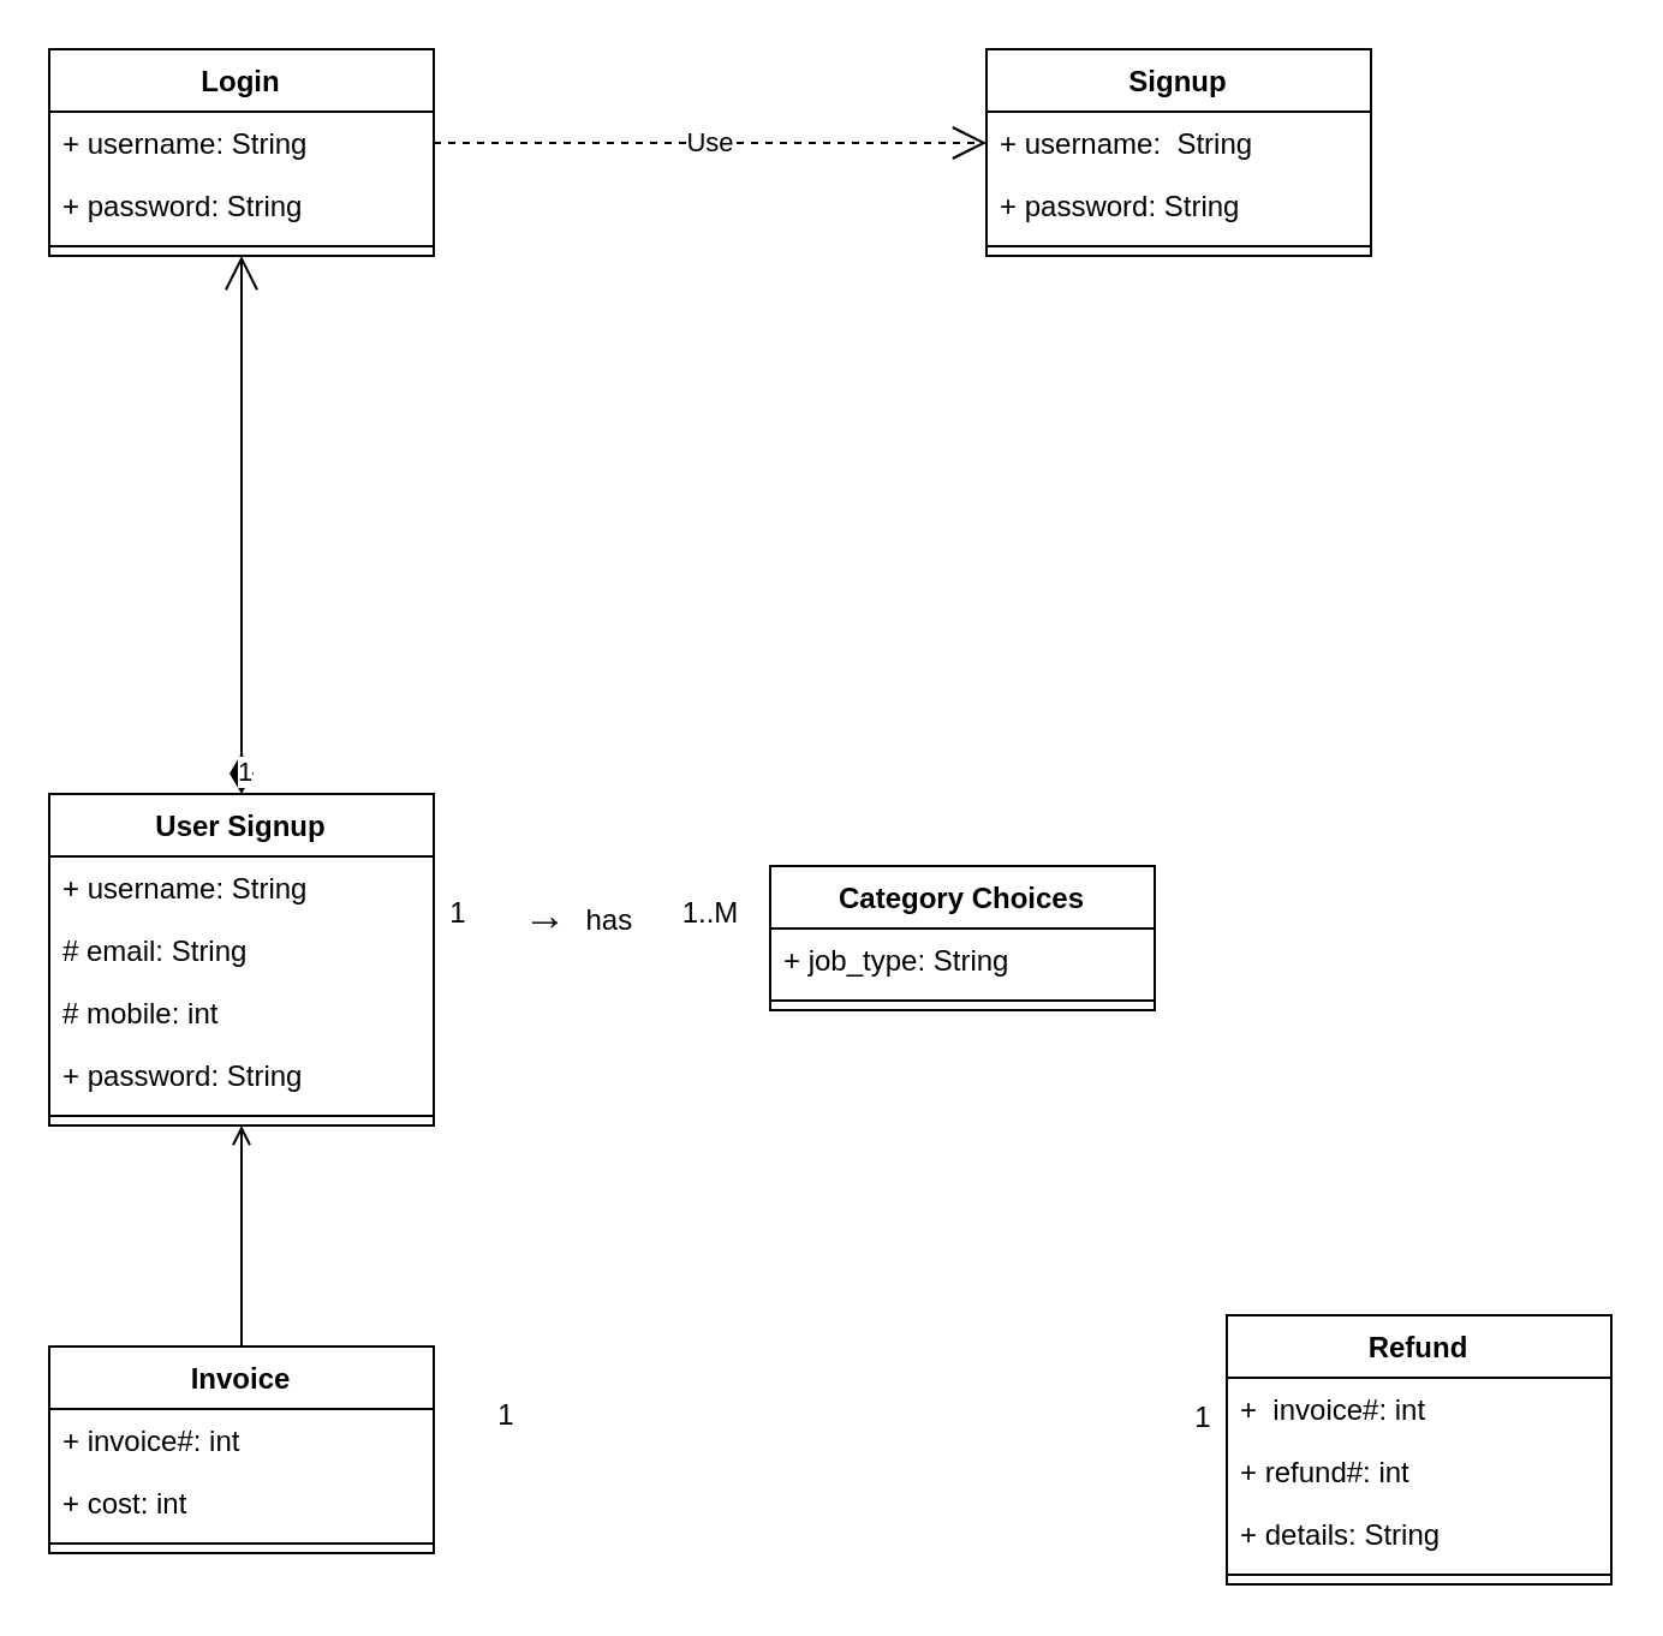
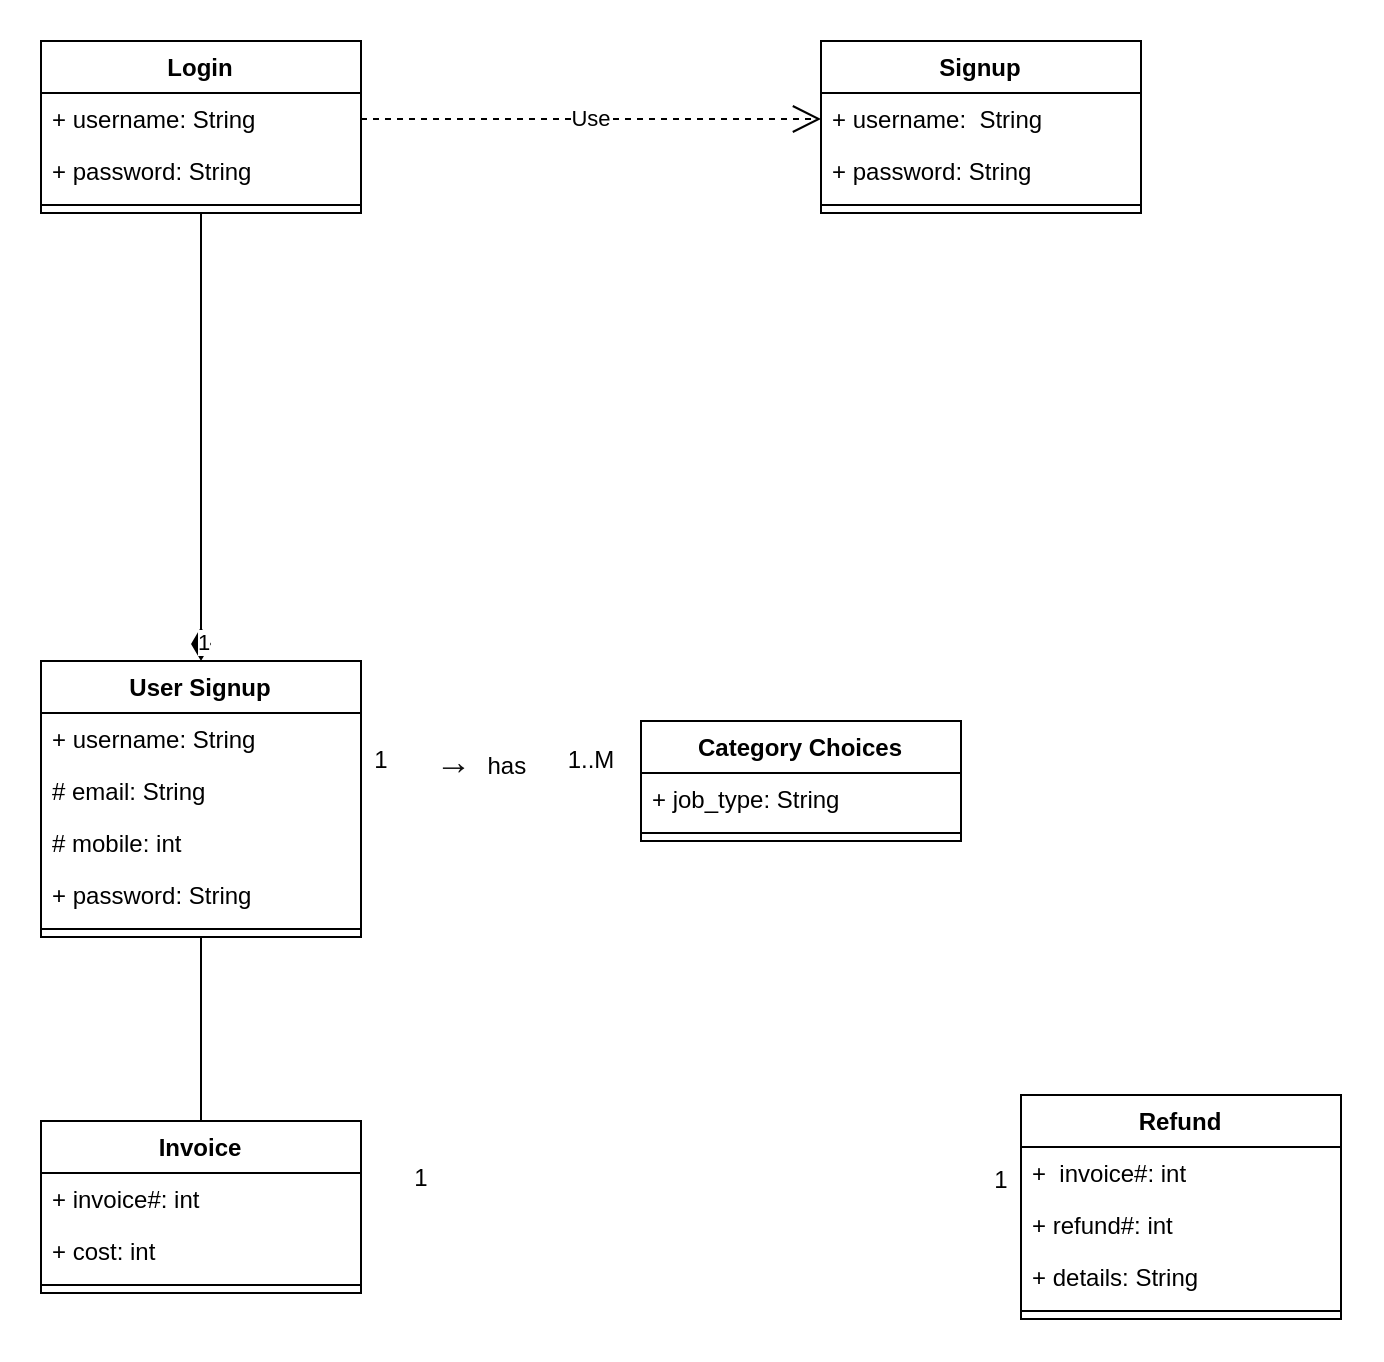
  <mxCell id="0" />
  <mxCell id="1" parent="0" />
  <mxCell id="2" value="Login" style="swimlane;fontStyle=1;align=center;verticalAlign=top;childLayout=stackLayout;horizontal=1;startSize=26;horizontalStack=0;resizeParent=1;resizeParentMax=0;resizeLast=0;collapsible=1;marginBottom=0;" vertex="1" parent="1"><mxGeometry x="20" y="20" width="160" height="86" as="geometry" /></mxCell>
  <mxCell id="3" value="+ username: String" style="text;strokeColor=none;fillColor=none;align=left;verticalAlign=top;spacingLeft=4;spacingRight=4;overflow=hidden;rotatable=0;points=[[0,0.5],[1,0.5]];portConstraint=eastwest;" vertex="1" parent="2"><mxGeometry y="26" width="160" height="26" as="geometry" /></mxCell>
  <mxCell id="4" value="+ password: String" style="text;strokeColor=none;fillColor=none;align=left;verticalAlign=top;spacingLeft=4;spacingRight=4;overflow=hidden;rotatable=0;points=[[0,0.5],[1,0.5]];portConstraint=eastwest;" vertex="1" parent="2"><mxGeometry y="52" width="160" height="26" as="geometry" /></mxCell>
  <mxCell id="5" value="" style="line;strokeWidth=1;fillColor=none;align=left;verticalAlign=middle;spacingTop=-1;spacingLeft=3;spacingRight=3;rotatable=0;labelPosition=right;points=[];portConstraint=eastwest;strokeColor=inherit;" vertex="1" parent="2"><mxGeometry y="78" width="160" height="8" as="geometry" /></mxCell>
  <mxCell id="6" value="Signup" style="swimlane;fontStyle=1;align=center;verticalAlign=top;childLayout=stackLayout;horizontal=1;startSize=26;horizontalStack=0;resizeParent=1;resizeParentMax=0;resizeLast=0;collapsible=1;marginBottom=0;" vertex="1" parent="1"><mxGeometry x="410" y="20" width="160" height="86" as="geometry" /></mxCell>
  <mxCell id="7" value="+ username:  String" style="text;strokeColor=none;fillColor=none;align=left;verticalAlign=top;spacingLeft=4;spacingRight=4;overflow=hidden;rotatable=0;points=[[0,0.5],[1,0.5]];portConstraint=eastwest;" vertex="1" parent="6"><mxGeometry y="26" width="160" height="26" as="geometry" /></mxCell>
  <mxCell id="8" value="+ password: String" style="text;strokeColor=none;fillColor=none;align=left;verticalAlign=top;spacingLeft=4;spacingRight=4;overflow=hidden;rotatable=0;points=[[0,0.5],[1,0.5]];portConstraint=eastwest;" vertex="1" parent="6"><mxGeometry y="52" width="160" height="26" as="geometry" /></mxCell>
  <mxCell id="9" value="" style="line;strokeWidth=1;fillColor=none;align=left;verticalAlign=middle;spacingTop=-1;spacingLeft=3;spacingRight=3;rotatable=0;labelPosition=right;points=[];portConstraint=eastwest;strokeColor=inherit;" vertex="1" parent="6"><mxGeometry y="78" width="160" height="8" as="geometry" /></mxCell>
  <mxCell id="10" value="Invoice" style="swimlane;fontStyle=1;align=center;verticalAlign=top;childLayout=stackLayout;horizontal=1;startSize=26;horizontalStack=0;resizeParent=1;resizeParentMax=0;resizeLast=0;collapsible=1;marginBottom=0;" vertex="1" parent="1"><mxGeometry x="20" y="560" width="160" height="86" as="geometry" /></mxCell>
  <mxCell id="11" value="+ invoice#: int" style="text;strokeColor=none;fillColor=none;align=left;verticalAlign=top;spacingLeft=4;spacingRight=4;overflow=hidden;rotatable=0;points=[[0,0.5],[1,0.5]];portConstraint=eastwest;" vertex="1" parent="10"><mxGeometry y="26" width="160" height="26" as="geometry" /></mxCell>
  <mxCell id="12" value="+ cost: int" style="text;strokeColor=none;fillColor=none;align=left;verticalAlign=top;spacingLeft=4;spacingRight=4;overflow=hidden;rotatable=0;points=[[0,0.5],[1,0.5]];portConstraint=eastwest;" vertex="1" parent="10"><mxGeometry y="52" width="160" height="26" as="geometry" /></mxCell>
  <mxCell id="13" value="" style="line;strokeWidth=1;fillColor=none;align=left;verticalAlign=middle;spacingTop=-1;spacingLeft=3;spacingRight=3;rotatable=0;labelPosition=right;points=[];portConstraint=eastwest;strokeColor=inherit;" vertex="1" parent="10"><mxGeometry y="78" width="160" height="8" as="geometry" /></mxCell>
  <mxCell id="14" value="Refund" style="swimlane;fontStyle=1;align=center;verticalAlign=top;childLayout=stackLayout;horizontal=1;startSize=26;horizontalStack=0;resizeParent=1;resizeParentMax=0;resizeLast=0;collapsible=1;marginBottom=0;" vertex="1" parent="1"><mxGeometry x="510" y="547" width="160" height="112" as="geometry" /></mxCell>
  <mxCell id="15" value="+  invoice#: int" style="text;strokeColor=none;fillColor=none;align=left;verticalAlign=top;spacingLeft=4;spacingRight=4;overflow=hidden;rotatable=0;points=[[0,0.5],[1,0.5]];portConstraint=eastwest;" vertex="1" parent="14"><mxGeometry y="26" width="160" height="26" as="geometry" /></mxCell>
  <mxCell id="16" value="+ refund#: int" style="text;strokeColor=none;fillColor=none;align=left;verticalAlign=top;spacingLeft=4;spacingRight=4;overflow=hidden;rotatable=0;points=[[0,0.5],[1,0.5]];portConstraint=eastwest;" vertex="1" parent="14"><mxGeometry y="52" width="160" height="26" as="geometry" /></mxCell>
  <mxCell id="17" value="+ details: String" style="text;strokeColor=none;fillColor=none;align=left;verticalAlign=top;spacingLeft=4;spacingRight=4;overflow=hidden;rotatable=0;points=[[0,0.5],[1,0.5]];portConstraint=eastwest;" vertex="1" parent="14"><mxGeometry y="78" width="160" height="26" as="geometry" /></mxCell>
  <mxCell id="18" value="" style="line;strokeWidth=1;fillColor=none;align=left;verticalAlign=middle;spacingTop=-1;spacingLeft=3;spacingRight=3;rotatable=0;labelPosition=right;points=[];portConstraint=eastwest;strokeColor=inherit;" vertex="1" parent="14"><mxGeometry y="104" width="160" height="8" as="geometry" /></mxCell>
  <mxCell id="19" value="User Signup" style="swimlane;fontStyle=1;align=center;verticalAlign=top;childLayout=stackLayout;horizontal=1;startSize=26;horizontalStack=0;resizeParent=1;resizeParentMax=0;resizeLast=0;collapsible=1;marginBottom=0;" vertex="1" parent="1"><mxGeometry x="20" y="330" width="160" height="138" as="geometry" /></mxCell>
  <mxCell id="20" value="+ username: String" style="text;strokeColor=none;fillColor=none;align=left;verticalAlign=top;spacingLeft=4;spacingRight=4;overflow=hidden;rotatable=0;points=[[0,0.5],[1,0.5]];portConstraint=eastwest;" vertex="1" parent="19"><mxGeometry y="26" width="160" height="26" as="geometry" /></mxCell>
  <mxCell id="21" value="# email: String" style="text;strokeColor=none;fillColor=none;align=left;verticalAlign=top;spacingLeft=4;spacingRight=4;overflow=hidden;rotatable=0;points=[[0,0.5],[1,0.5]];portConstraint=eastwest;" vertex="1" parent="19"><mxGeometry y="52" width="160" height="26" as="geometry" /></mxCell>
  <mxCell id="22" value="# mobile: int" style="text;strokeColor=none;fillColor=none;align=left;verticalAlign=top;spacingLeft=4;spacingRight=4;overflow=hidden;rotatable=0;points=[[0,0.5],[1,0.5]];portConstraint=eastwest;" vertex="1" parent="19"><mxGeometry y="78" width="160" height="26" as="geometry" /></mxCell>
  <mxCell id="23" value="+ password: String" style="text;strokeColor=none;fillColor=none;align=left;verticalAlign=top;spacingLeft=4;spacingRight=4;overflow=hidden;rotatable=0;points=[[0,0.5],[1,0.5]];portConstraint=eastwest;" vertex="1" parent="19"><mxGeometry y="104" width="160" height="26" as="geometry" /></mxCell>
  <mxCell id="24" value="" style="line;strokeWidth=1;fillColor=none;align=left;verticalAlign=middle;spacingTop=-1;spacingLeft=3;spacingRight=3;rotatable=0;labelPosition=right;points=[];portConstraint=eastwest;strokeColor=inherit;" vertex="1" parent="19"><mxGeometry y="130" width="160" height="8" as="geometry" /></mxCell>
  <mxCell id="25" value="Category Choices" style="swimlane;fontStyle=1;align=center;verticalAlign=top;childLayout=stackLayout;horizontal=1;startSize=26;horizontalStack=0;resizeParent=1;resizeParentMax=0;resizeLast=0;collapsible=1;marginBottom=0;" vertex="1" parent="1"><mxGeometry x="320" y="360" width="160" height="60" as="geometry" /></mxCell>
  <mxCell id="26" value="+ job_type: String" style="text;strokeColor=none;fillColor=none;align=left;verticalAlign=top;spacingLeft=4;spacingRight=4;overflow=hidden;rotatable=0;points=[[0,0.5],[1,0.5]];portConstraint=eastwest;" vertex="1" parent="25"><mxGeometry y="26" width="160" height="26" as="geometry" /></mxCell>
  <mxCell id="27" value="" style="line;strokeWidth=1;fillColor=none;align=left;verticalAlign=middle;spacingTop=-1;spacingLeft=3;spacingRight=3;rotatable=0;labelPosition=right;points=[];portConstraint=eastwest;strokeColor=inherit;" vertex="1" parent="25"><mxGeometry y="52" width="160" height="8" as="geometry" /></mxCell>
  <mxCell id="28" value="Use" style="endArrow=open;endSize=12;dashed=1;html=1;rounded=0;exitX=1;exitY=0.5;exitDx=0;exitDy=0;entryX=0;entryY=0.5;entryDx=0;entryDy=0;" edge="1" parent="1" source="3" target="7"><mxGeometry width="160" relative="1" as="geometry"><mxPoint x="250" y="230" as="sourcePoint" /><mxPoint x="430" y="450" as="targetPoint" /><Array as="points" /></mxGeometry></mxCell>
- <mxCell id="29" value="1" style="endArrow=open;html=1;endSize=12;startArrow=diamondThin;startSize=14;startFill=1;edgeStyle=orthogonalEdgeStyle;align=left;verticalAlign=bottom;rounded=0;exitX=0.5;exitY=0;exitDx=0;exitDy=0;entryX=0.5;entryY=1;entryDx=0;entryDy=0;" edge="1" parent="1" source="19" target="2"><mxGeometry x="-1" y="3" relative="1" as="geometry"><mxPoint x="70" y="240" as="sourcePoint" /><mxPoint x="230" y="240" as="targetPoint" /></mxGeometry></mxCell>
+ <mxCell id="29" value="1" style="endArrow=none;html=1;endSize=12;startArrow=diamondThin;startSize=14;startFill=1;edgeStyle=orthogonalEdgeStyle;align=left;verticalAlign=bottom;rounded=0;exitX=0.5;exitY=0;exitDx=0;exitDy=0;entryX=0.5;entryY=1;entryDx=0;entryDy=0;" edge="1" parent="1" source="19" target="2"><mxGeometry x="-1" y="3" relative="1" as="geometry"><mxPoint x="70" y="240" as="sourcePoint" /><mxPoint x="230" y="240" as="targetPoint" /></mxGeometry></mxCell>
  <mxCell id="30" value="1" style="text;html=1;align=center;verticalAlign=middle;resizable=0;points=[];autosize=1;strokeColor=none;fillColor=none;" vertex="1" parent="1"><mxGeometry x="175" y="365" width="30" height="30" as="geometry" /></mxCell>
  <mxCell id="31" value="1..M" style="text;html=1;align=center;verticalAlign=middle;resizable=0;points=[];autosize=1;strokeColor=none;fillColor=none;" vertex="1" parent="1"><mxGeometry x="270" y="365" width="50" height="30" as="geometry" /></mxCell>
- <mxCell id="32" value="" style="endArrow=open;html=1;rounded=0;entryX=0.5;entryY=1;entryDx=0;entryDy=0;exitX=0.5;exitY=0;exitDx=0;exitDy=0;" edge="1" parent="1" source="10" target="19"><mxGeometry width="50" height="50" relative="1" as="geometry"><mxPoint x="210" y="560" as="sourcePoint" /><mxPoint x="260" y="510" as="targetPoint" /></mxGeometry></mxCell>
+ <mxCell id="32" value="" style="endArrow=none;html=1;rounded=0;entryX=0.5;entryY=1;entryDx=0;entryDy=0;exitX=0.5;exitY=0;exitDx=0;exitDy=0;" edge="1" parent="1" source="10" target="19"><mxGeometry width="50" height="50" relative="1" as="geometry"><mxPoint x="210" y="560" as="sourcePoint" /><mxPoint x="260" y="510" as="targetPoint" /></mxGeometry></mxCell>
  <mxCell id="33" value="1" style="text;html=1;align=center;verticalAlign=middle;resizable=0;points=[];autosize=1;strokeColor=none;fillColor=none;" vertex="1" parent="1"><mxGeometry x="195" y="574" width="30" height="30" as="geometry" /></mxCell>
  <mxCell id="34" value="1" style="text;html=1;align=center;verticalAlign=middle;resizable=0;points=[];autosize=1;strokeColor=none;fillColor=none;" vertex="1" parent="1"><mxGeometry x="485" y="575" width="30" height="30" as="geometry" /></mxCell>
  <mxCell id="35" value="&lt;span style=&quot;font-weight: 700; color: rgb(17, 17, 17); font-family: Roboto, sans-serif; font-size: 18px; text-align: left; background-color: rgb(255, 255, 255);&quot;&gt;→&amp;nbsp;&lt;/span&gt;&amp;nbsp;has" style="text;html=1;align=center;verticalAlign=middle;resizable=0;points=[];autosize=1;strokeColor=none;fillColor=none;" vertex="1" parent="1"><mxGeometry x="205" y="360" width="70" height="40" as="geometry" /></mxCell>
